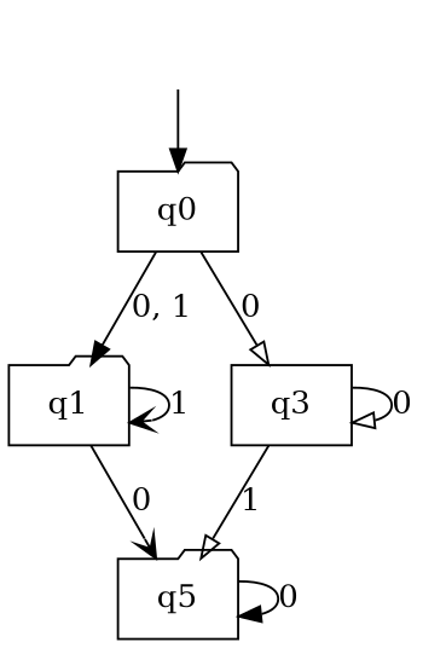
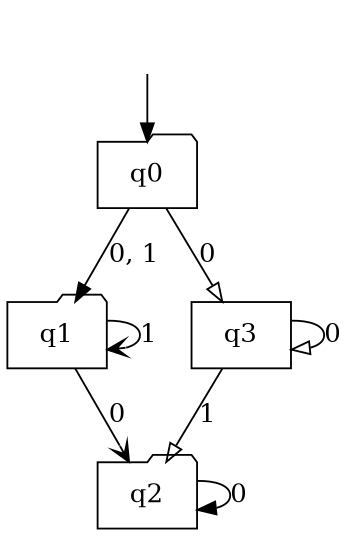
  digraph {
    node [shape=folder]
    edge [arrowhead=normal]
    q1
-   q2 [label=q5]
+   q2
    q3 [shape=box]
    _nil [style=invis shape=""]
    q0
    q1 -> q1 [arrowhead=vee label=1]
    q1 -> q2 [arrowhead=vee label=0]
    q2 -> q2 [label=0]
    q3 -> q2 [arrowhead=onormal label=1]
    q3 -> q3 [arrowhead=onormal label=0]
    _nil -> q0
    q0 -> q1 [label="0, 1"]
    q0 -> q3 [arrowhead=onormal label=0]
  }
